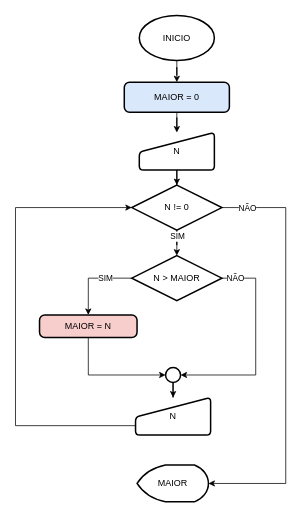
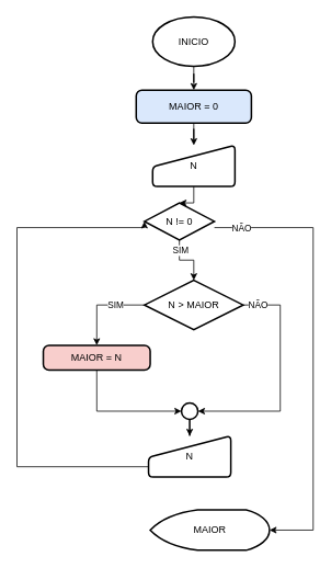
  <mxCell id="0" />
  <mxCell id="1" parent="0" />
  <mxCell id="2" style="edgeStyle=orthogonalEdgeStyle;rounded=0;orthogonalLoop=1;jettySize=auto;html=1;entryX=0.5;entryY=0;entryDx=0;entryDy=0;" edge="1" parent="1" source="3" target="6"><mxGeometry relative="1" as="geometry" /></mxCell>
  <mxCell id="3" value="INICIO" style="strokeWidth=2;html=1;shape=mxgraph.flowchart.start_1;whiteSpace=wrap;" vertex="1" parent="1"><mxGeometry x="184.91" y="20" width="100" height="60" as="geometry" /></mxCell>
  <mxCell id="4" value="N" style="html=1;strokeWidth=2;shape=manualInput;whiteSpace=wrap;rounded=1;size=26;arcSize=11;" vertex="1" parent="1"><mxGeometry x="184.91" y="176" width="100" height="50" as="geometry" /></mxCell>
  <mxCell id="5" style="edgeStyle=orthogonalEdgeStyle;rounded=0;orthogonalLoop=1;jettySize=auto;html=1;entryX=0.5;entryY=0;entryDx=0;entryDy=0;" edge="1" parent="1" source="6" target="4"><mxGeometry relative="1" as="geometry" /></mxCell>
  <mxCell id="6" value="MAIOR = 0" style="rounded=1;whiteSpace=wrap;html=1;absoluteArcSize=1;arcSize=14;strokeWidth=2;fillColor=#dae8fc;" vertex="1" parent="1"><mxGeometry x="164.91" y="109" width="140" height="40" as="geometry" /></mxCell>
- <mxCell id="7" value="N != 0" style="strokeWidth=2;html=1;shape=mxgraph.flowchart.decision;whiteSpace=wrap;" vertex="1" parent="1"><mxGeometry x="174.91" y="246" width="120" height="60" as="geometry" /></mxCell>
+ <mxCell id="7" value="N != 0" style="strokeWidth=2;html=1;shape=mxgraph.flowchart.decision;whiteSpace=wrap;" vertex="1" parent="1"><mxGeometry x="174.91" y="246" width="85" height="45" as="geometry" /></mxCell>
  <mxCell id="8" value="N &amp;gt; MAIOR" style="strokeWidth=2;html=1;shape=mxgraph.flowchart.decision;whiteSpace=wrap;" vertex="1" parent="1"><mxGeometry x="174.91" y="340" width="120" height="60" as="geometry" /></mxCell>
  <mxCell id="9" value="MAIOR = N" style="rounded=1;whiteSpace=wrap;html=1;absoluteArcSize=1;arcSize=14;strokeWidth=2;fillColor=#f8cecc;" vertex="1" parent="1"><mxGeometry x="52.01" y="419" width="129.91" height="30" as="geometry" /></mxCell>
  <mxCell id="10" style="edgeStyle=orthogonalEdgeStyle;rounded=0;orthogonalLoop=1;jettySize=auto;html=1;entryX=0.5;entryY=0;entryDx=0;entryDy=0;" edge="1" parent="1" source="11" target="13"><mxGeometry relative="1" as="geometry" /></mxCell>
  <mxCell id="11" value="" style="strokeWidth=2;html=1;shape=mxgraph.flowchart.start_2;whiteSpace=wrap;" vertex="1" parent="1"><mxGeometry x="219.91" y="489" width="20" height="20" as="geometry" /></mxCell>
- <mxCell id="12" value="MAIOR" style="strokeWidth=2;html=1;shape=mxgraph.flowchart.display;whiteSpace=wrap;" vertex="1" parent="1"><mxGeometry x="181.92" y="619" width="95.09" height="49" as="geometry" /></mxCell>
+ <mxCell id="12" value="MAIOR" style="strokeWidth=2;html=1;shape=mxgraph.flowchart.display;whiteSpace=wrap;" vertex="1" parent="1"><mxGeometry x="181.92" y="619" width="145" height="49" as="geometry" /></mxCell>
  <mxCell id="13" value="N" style="html=1;strokeWidth=2;shape=manualInput;whiteSpace=wrap;rounded=1;size=26;arcSize=11;" vertex="1" parent="1"><mxGeometry x="179.91" y="529" width="100" height="50" as="geometry" /></mxCell>
  <mxCell id="14" style="edgeStyle=orthogonalEdgeStyle;rounded=0;orthogonalLoop=1;jettySize=auto;html=1;entryX=0.5;entryY=0;entryDx=0;entryDy=0;entryPerimeter=0;" edge="1" parent="1" source="4" target="7"><mxGeometry relative="1" as="geometry" /></mxCell>
  <mxCell id="15" style="edgeStyle=orthogonalEdgeStyle;rounded=0;orthogonalLoop=1;jettySize=auto;html=1;entryX=0.5;entryY=0;entryDx=0;entryDy=0;entryPerimeter=0;" edge="1" parent="1" source="7" target="8"><mxGeometry relative="1" as="geometry" /></mxCell>
  <mxCell id="16" value="SIM" style="edgeLabel;html=1;align=center;verticalAlign=middle;resizable=0;points=[];" vertex="1" connectable="0" parent="15"><mxGeometry x="-0.637" y="1" relative="1" as="geometry"><mxPoint as="offset" /></mxGeometry></mxCell>
  <mxCell id="17" style="edgeStyle=orthogonalEdgeStyle;rounded=0;orthogonalLoop=1;jettySize=auto;html=1;entryX=0.5;entryY=0;entryDx=0;entryDy=0;" edge="1" parent="1" source="8" target="9"><mxGeometry relative="1" as="geometry"><mxPoint x="117.41" y="406" as="targetPoint" /><Array as="points"><mxPoint x="117" y="370" /></Array></mxGeometry></mxCell>
  <mxCell id="18" value="SIM" style="edgeLabel;html=1;align=center;verticalAlign=middle;resizable=0;points=[];" vertex="1" connectable="0" parent="17"><mxGeometry x="-0.345" y="-1" relative="1" as="geometry"><mxPoint as="offset" /></mxGeometry></mxCell>
  <mxCell id="19" style="edgeStyle=orthogonalEdgeStyle;rounded=0;orthogonalLoop=1;jettySize=auto;html=1;entryX=0;entryY=0.5;entryDx=0;entryDy=0;entryPerimeter=0;exitX=0.5;exitY=1;exitDx=0;exitDy=0;" edge="1" parent="1" source="9" target="11"><mxGeometry relative="1" as="geometry" /></mxCell>
  <mxCell id="20" style="edgeStyle=orthogonalEdgeStyle;rounded=0;orthogonalLoop=1;jettySize=auto;html=1;entryX=1;entryY=0.5;entryDx=0;entryDy=0;entryPerimeter=0;" edge="1" parent="1" source="8" target="11"><mxGeometry relative="1" as="geometry"><Array as="points"><mxPoint x="340" y="370" /><mxPoint x="340" y="499" /></Array></mxGeometry></mxCell>
  <mxCell id="21" value="NÃO" style="edgeLabel;html=1;align=center;verticalAlign=middle;resizable=0;points=[];" vertex="1" connectable="0" parent="20"><mxGeometry x="-0.9" y="1" relative="1" as="geometry"><mxPoint x="4" as="offset" /></mxGeometry></mxCell>
  <mxCell id="22" style="edgeStyle=orthogonalEdgeStyle;rounded=0;orthogonalLoop=1;jettySize=auto;html=1;entryX=0;entryY=0.5;entryDx=0;entryDy=0;entryPerimeter=0;exitX=0;exitY=0.75;exitDx=0;exitDy=0;" edge="1" parent="1" source="13" target="7"><mxGeometry relative="1" as="geometry"><Array as="points"><mxPoint x="20" y="567" /><mxPoint x="20" y="276" /></Array></mxGeometry></mxCell>
  <mxCell id="23" style="edgeStyle=orthogonalEdgeStyle;rounded=0;orthogonalLoop=1;jettySize=auto;html=1;entryX=1;entryY=0.5;entryDx=0;entryDy=0;entryPerimeter=0;" edge="1" parent="1" source="7" target="12"><mxGeometry relative="1" as="geometry"><Array as="points"><mxPoint x="380" y="276" /><mxPoint x="380" y="644" /></Array></mxGeometry></mxCell>
  <mxCell id="24" value="NÃO" style="edgeLabel;html=1;align=center;verticalAlign=middle;resizable=0;points=[];" vertex="1" connectable="0" parent="23"><mxGeometry x="-0.878" y="3" relative="1" as="geometry"><mxPoint y="3" as="offset" /></mxGeometry></mxCell>
